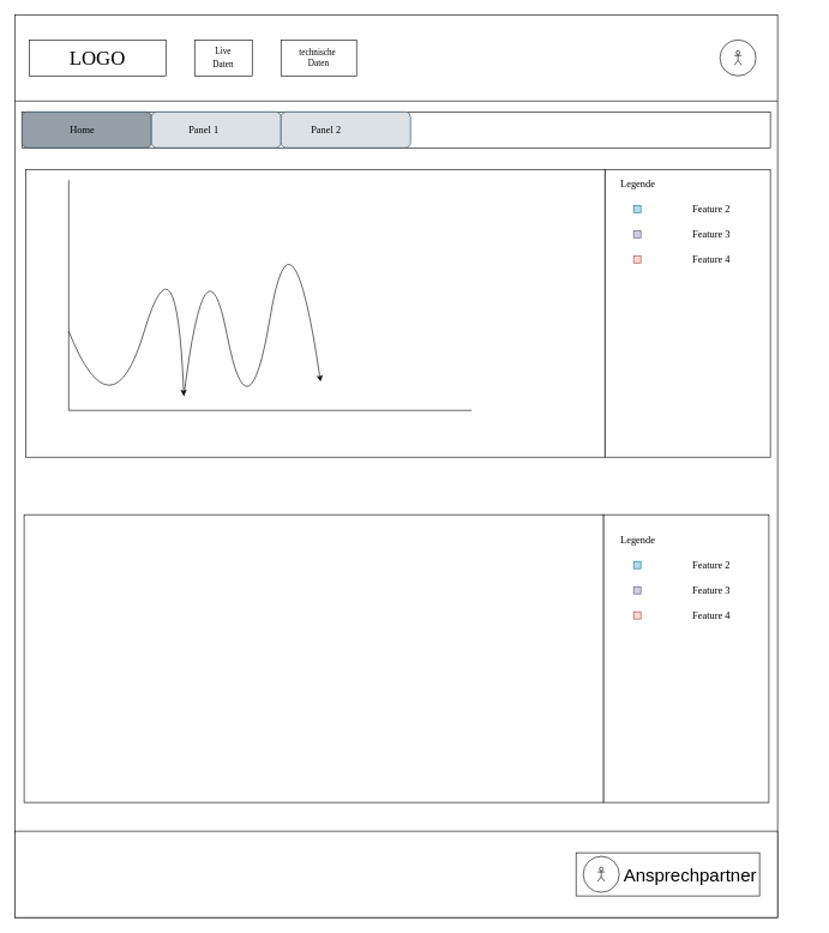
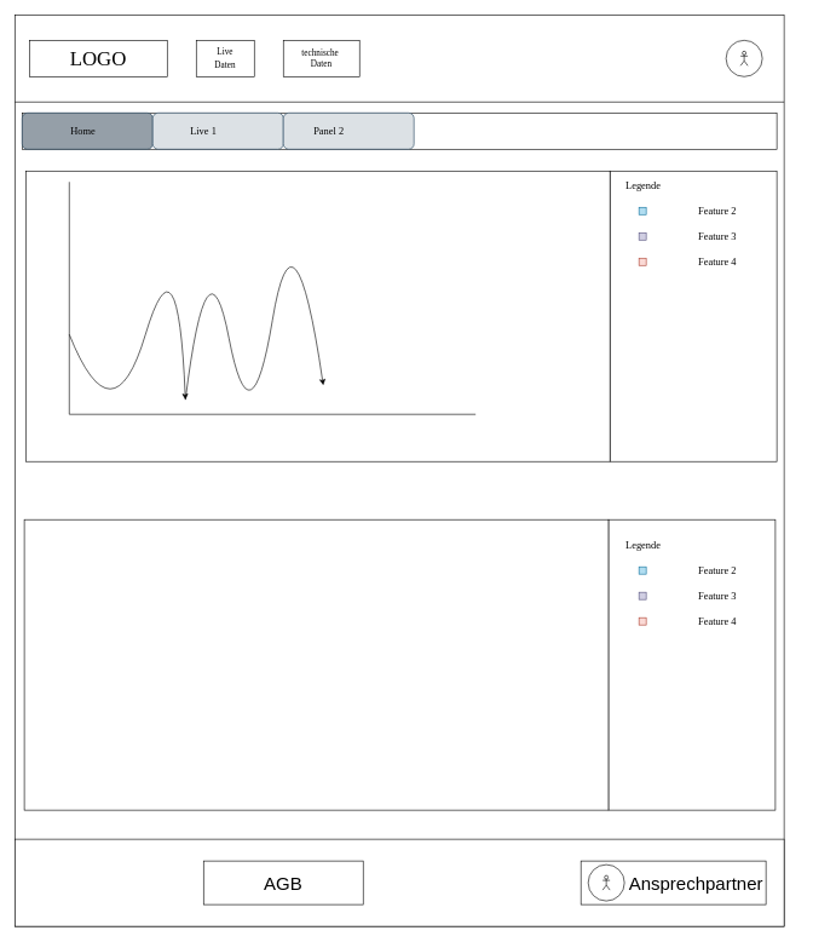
  <mxCell id="0" />
  <mxCell id="1" parent="0" />
  <mxCell id="2" value="" style="whiteSpace=wrap;html=1;rounded=0;shadow=0;labelBackgroundColor=none;strokeColor=#000000;strokeWidth=1;fillColor=none;fontFamily=Verdana;fontSize=12;fontColor=#000000;align=center;comic=0;" parent="1" vertex="1"><mxGeometry x="20" y="20" width="1060" height="1255" as="geometry" /></mxCell>
  <mxCell id="3" value="LOGO" style="whiteSpace=wrap;html=1;rounded=0;shadow=0;labelBackgroundColor=none;strokeWidth=1;fontFamily=Verdana;fontSize=28;align=center;comic=0;" parent="1" vertex="1"><mxGeometry x="40" y="55" width="190" height="50" as="geometry" /></mxCell>
  <mxCell id="4" value="" style="line;strokeWidth=1;html=1;rounded=0;shadow=0;labelBackgroundColor=none;fillColor=none;fontFamily=Verdana;fontSize=14;fontColor=#000000;align=center;comic=0;" parent="1" vertex="1"><mxGeometry x="20" y="135" width="1060" height="10" as="geometry" /></mxCell>
  <mxCell id="5" value="" style="whiteSpace=wrap;html=1;rounded=0;shadow=0;labelBackgroundColor=none;strokeWidth=1;fontFamily=Verdana;fontSize=12;align=center;comic=0;imageAspect=1;glass=0;" parent="1" vertex="1"><mxGeometry x="30" y="155" width="1040" height="50" as="geometry" /></mxCell>
  <mxCell id="6" value="" style="whiteSpace=wrap;html=1;rounded=0;shadow=0;labelBackgroundColor=none;strokeWidth=1;fillColor=none;fontFamily=Verdana;fontSize=12;align=center;comic=0;" parent="1" vertex="1"><mxGeometry x="840" y="235" width="230" height="400" as="geometry" /></mxCell>
  <mxCell id="7" value="Legende" style="text;html=1;points=[];align=left;verticalAlign=top;spacingTop=-4;fontSize=14;fontFamily=Verdana" parent="1" vertex="1"><mxGeometry x="860" y="245" width="170" height="20" as="geometry" /></mxCell>
  <mxCell id="8" value="Feature 2" style="text;html=1;points=[];align=left;verticalAlign=top;spacingTop=-4;fontSize=14;fontFamily=Verdana" parent="1" vertex="1"><mxGeometry x="960" y="280" width="170" height="20" as="geometry" /></mxCell>
  <mxCell id="9" value="Feature 3" style="text;html=1;points=[];align=left;verticalAlign=top;spacingTop=-4;fontSize=14;fontFamily=Verdana" parent="1" vertex="1"><mxGeometry x="960" y="315" width="170" height="20" as="geometry" /></mxCell>
  <mxCell id="10" value="Feature 4" style="text;html=1;points=[];align=left;verticalAlign=top;spacingTop=-4;fontSize=14;fontFamily=Verdana" parent="1" vertex="1"><mxGeometry x="960" y="350" width="170" height="20" as="geometry" /></mxCell>
  <mxCell id="11" value="&lt;font style=&quot;font-size: 12px;&quot;&gt;Live&lt;/font&gt;&lt;div style=&quot;font-size: 12px;&quot;&gt;&lt;font style=&quot;font-size: 12px;&quot;&gt;Daten&lt;/font&gt;&lt;/div&gt;&lt;div style=&quot;font-size: 12px;&quot;&gt;&lt;font style=&quot;font-size: 12px;&quot;&gt;&lt;br&gt;&lt;/font&gt;&lt;/div&gt;" style="whiteSpace=wrap;html=1;rounded=0;shadow=0;labelBackgroundColor=none;strokeWidth=1;fontFamily=Verdana;fontSize=28;align=center;comic=0;jiggle=1;" vertex="1" parent="1"><mxGeometry x="270" y="55" width="80" height="50" as="geometry" /></mxCell>
  <mxCell id="12" value="&lt;div style=&quot;font-size: 12px;&quot;&gt;&lt;font style=&quot;font-size: 12px;&quot;&gt;technische&amp;nbsp;&lt;/font&gt;&lt;/div&gt;&lt;div style=&quot;font-size: 12px;&quot;&gt;&lt;font style=&quot;font-size: 12px;&quot;&gt;Daten&lt;/font&gt;&lt;/div&gt;" style="whiteSpace=wrap;html=1;rounded=0;shadow=0;labelBackgroundColor=none;strokeWidth=1;fontFamily=Verdana;fontSize=28;align=center;comic=0;" vertex="1" parent="1"><mxGeometry x="390" y="55" width="105" height="50" as="geometry" /></mxCell>
  <mxCell id="13" value="" style="whiteSpace=wrap;html=1;rounded=0;shadow=0;labelBackgroundColor=none;strokeWidth=1;fillColor=#b1ddf0;fontFamily=Verdana;fontSize=12;align=center;comic=0;strokeColor=#10739e;" vertex="1" parent="1"><mxGeometry x="880" y="285" width="10" height="10" as="geometry" /></mxCell>
  <mxCell id="14" value="" style="whiteSpace=wrap;html=1;rounded=0;shadow=0;labelBackgroundColor=none;strokeWidth=1;fillColor=#d0cee2;fontFamily=Verdana;fontSize=12;align=center;comic=0;strokeColor=#56517e;" vertex="1" parent="1"><mxGeometry x="880" y="320" width="10" height="10" as="geometry" /></mxCell>
  <mxCell id="15" value="" style="whiteSpace=wrap;html=1;rounded=0;shadow=0;labelBackgroundColor=none;strokeWidth=1;fillColor=#fad9d5;fontFamily=Verdana;fontSize=12;align=center;comic=0;strokeColor=#ae4132;" vertex="1" parent="1"><mxGeometry x="880" y="355" width="10" height="10" as="geometry" /></mxCell>
  <mxCell id="16" value="" style="rounded=0;whiteSpace=wrap;html=1;fillColor=default;" vertex="1" parent="1"><mxGeometry x="35" y="235" width="805" height="400" as="geometry" /></mxCell>
  <mxCell id="17" value="" style="rounded=1;whiteSpace=wrap;html=1;fillColor=#959FA8;strokeColor=#23445d;" vertex="1" parent="1"><mxGeometry x="30" y="155" width="180" height="50" as="geometry" /></mxCell>
  <mxCell id="18" value="Home" style="text;html=1;points=[];align=left;verticalAlign=top;spacingTop=-4;fontSize=14;fontFamily=Verdana" parent="1" vertex="1"><mxGeometry x="95" y="170" width="60" height="20" as="geometry" /></mxCell>
  <mxCell id="19" value="" style="rounded=1;whiteSpace=wrap;html=1;fillColor=#dce1e5;strokeColor=#23445d;" vertex="1" parent="1"><mxGeometry x="210" y="155" width="180" height="50" as="geometry" /></mxCell>
- <mxCell id="20" value="Panel 1" style="text;html=1;points=[];align=left;verticalAlign=top;spacingTop=-4;fontSize=14;fontFamily=Verdana" parent="1" vertex="1"><mxGeometry x="260" y="170" width="60" height="20" as="geometry" /></mxCell>
+ <mxCell id="20" value="Live 1" style="text;html=1;points=[];align=left;verticalAlign=top;spacingTop=-4;fontSize=14;fontFamily=Verdana" parent="1" vertex="1"><mxGeometry x="260" y="170" width="60" height="20" as="geometry" /></mxCell>
  <mxCell id="21" value="" style="rounded=1;whiteSpace=wrap;html=1;fillColor=#dce1e5;strokeColor=#23445d;" vertex="1" parent="1"><mxGeometry x="390" y="155" width="180" height="50" as="geometry" /></mxCell>
  <mxCell id="22" value="Panel 2" style="text;html=1;points=[];align=left;verticalAlign=top;spacingTop=-4;fontSize=14;fontFamily=Verdana" parent="1" vertex="1"><mxGeometry x="430" y="170" width="60" height="20" as="geometry" /></mxCell>
  <mxCell id="23" value="" style="endArrow=none;html=1;rounded=0;" edge="1" parent="1"><mxGeometry width="50" height="50" relative="1" as="geometry"><mxPoint x="95" y="250" as="sourcePoint" /><mxPoint x="95" y="570" as="targetPoint" /></mxGeometry></mxCell>
  <mxCell id="24" value="" style="endArrow=none;html=1;rounded=0;" edge="1" parent="1"><mxGeometry width="50" height="50" relative="1" as="geometry"><mxPoint x="95" y="570" as="sourcePoint" /><mxPoint x="655" y="570" as="targetPoint" /></mxGeometry></mxCell>
  <mxCell id="25" value="" style="curved=1;endArrow=classic;html=1;rounded=0;" edge="1" parent="1"><mxGeometry width="50" height="50" relative="1" as="geometry"><mxPoint x="95" y="460" as="sourcePoint" /><mxPoint x="255" y="550" as="targetPoint" /><Array as="points"><mxPoint x="155" y="610" /><mxPoint x="245" y="310" /></Array></mxGeometry></mxCell>
  <mxCell id="26" value="" style="curved=1;endArrow=classic;html=1;rounded=0;startFill=1;" edge="1" parent="1"><mxGeometry width="50" height="50" relative="1" as="geometry"><mxPoint x="255" y="550" as="sourcePoint" /><mxPoint x="445" y="530" as="targetPoint" /><Array as="points"><mxPoint x="285" y="310" /><mxPoint x="345" y="620" /><mxPoint x="405" y="260" /></Array></mxGeometry></mxCell>
  <mxCell id="27" value="" style="whiteSpace=wrap;html=1;rounded=0;shadow=0;labelBackgroundColor=none;strokeWidth=1;fillColor=none;fontFamily=Verdana;fontSize=12;align=center;comic=0;" vertex="1" parent="1"><mxGeometry x="838" y="715" width="230" height="400" as="geometry" /></mxCell>
  <mxCell id="28" value="" style="rounded=0;whiteSpace=wrap;html=1;fillColor=default;" vertex="1" parent="1"><mxGeometry x="33" y="715" width="805" height="400" as="geometry" /></mxCell>
  <mxCell id="29" value="Legende" style="text;html=1;points=[];align=left;verticalAlign=top;spacingTop=-4;fontSize=14;fontFamily=Verdana" vertex="1" parent="1"><mxGeometry x="860" y="740" width="170" height="20" as="geometry" /></mxCell>
  <mxCell id="30" value="Feature 2" style="text;html=1;points=[];align=left;verticalAlign=top;spacingTop=-4;fontSize=14;fontFamily=Verdana" vertex="1" parent="1"><mxGeometry x="960" y="775" width="170" height="20" as="geometry" /></mxCell>
  <mxCell id="31" value="Feature 3" style="text;html=1;points=[];align=left;verticalAlign=top;spacingTop=-4;fontSize=14;fontFamily=Verdana" vertex="1" parent="1"><mxGeometry x="960" y="810" width="170" height="20" as="geometry" /></mxCell>
  <mxCell id="32" value="Feature 4" style="text;html=1;points=[];align=left;verticalAlign=top;spacingTop=-4;fontSize=14;fontFamily=Verdana" vertex="1" parent="1"><mxGeometry x="960" y="845" width="170" height="20" as="geometry" /></mxCell>
  <mxCell id="33" value="" style="whiteSpace=wrap;html=1;rounded=0;shadow=0;labelBackgroundColor=none;strokeWidth=1;fillColor=#b1ddf0;fontFamily=Verdana;fontSize=12;align=center;comic=0;strokeColor=#10739e;" vertex="1" parent="1"><mxGeometry x="880" y="780" width="10" height="10" as="geometry" /></mxCell>
  <mxCell id="34" value="" style="whiteSpace=wrap;html=1;rounded=0;shadow=0;labelBackgroundColor=none;strokeWidth=1;fillColor=#d0cee2;fontFamily=Verdana;fontSize=12;align=center;comic=0;strokeColor=#56517e;" vertex="1" parent="1"><mxGeometry x="880" y="815" width="10" height="10" as="geometry" /></mxCell>
  <mxCell id="35" value="" style="whiteSpace=wrap;html=1;rounded=0;shadow=0;labelBackgroundColor=none;strokeWidth=1;fillColor=#fad9d5;fontFamily=Verdana;fontSize=12;align=center;comic=0;strokeColor=#ae4132;" vertex="1" parent="1"><mxGeometry x="880" y="850" width="10" height="10" as="geometry" /></mxCell>
  <mxCell id="36" value="" style="ellipse;whiteSpace=wrap;html=1;aspect=fixed;" vertex="1" parent="1"><mxGeometry x="1000" y="55" width="50" height="50" as="geometry" /></mxCell>
  <mxCell id="37" value="" style="shape=umlActor;verticalLabelPosition=bottom;verticalAlign=top;html=1;outlineConnect=0;" vertex="1" parent="1"><mxGeometry x="1020" y="70" width="10" height="20" as="geometry" /></mxCell>
  <mxCell id="38" value="" style="rounded=0;whiteSpace=wrap;html=1;" vertex="1" parent="1"><mxGeometry x="20" y="1155" width="1060" height="120" as="geometry" /></mxCell>
+ <mxCell id="39" value="&lt;font style=&quot;font-size: 25px;&quot;&gt;AGB&lt;/font&gt;" style="rounded=0;whiteSpace=wrap;html=1;" vertex="1" parent="1"><mxGeometry x="280" y="1185" width="220" height="60" as="geometry" /></mxCell>
  <mxCell id="40" value="&lt;font style=&quot;font-size: 25px;&quot;&gt;&amp;nbsp; &amp;nbsp; &amp;nbsp; &amp;nbsp; &amp;nbsp;Ansprechpartner&lt;/font&gt;" style="rounded=0;whiteSpace=wrap;html=1;" vertex="1" parent="1"><mxGeometry x="800" y="1185" width="255" height="60" as="geometry" /></mxCell>
  <mxCell id="41" value="" style="ellipse;whiteSpace=wrap;html=1;aspect=fixed;" vertex="1" parent="1"><mxGeometry x="810" y="1190" width="50" height="50" as="geometry" /></mxCell>
  <mxCell id="42" value="" style="shape=umlActor;verticalLabelPosition=bottom;verticalAlign=top;html=1;outlineConnect=0;" vertex="1" parent="1"><mxGeometry x="830" y="1205" width="10" height="20" as="geometry" /></mxCell>
